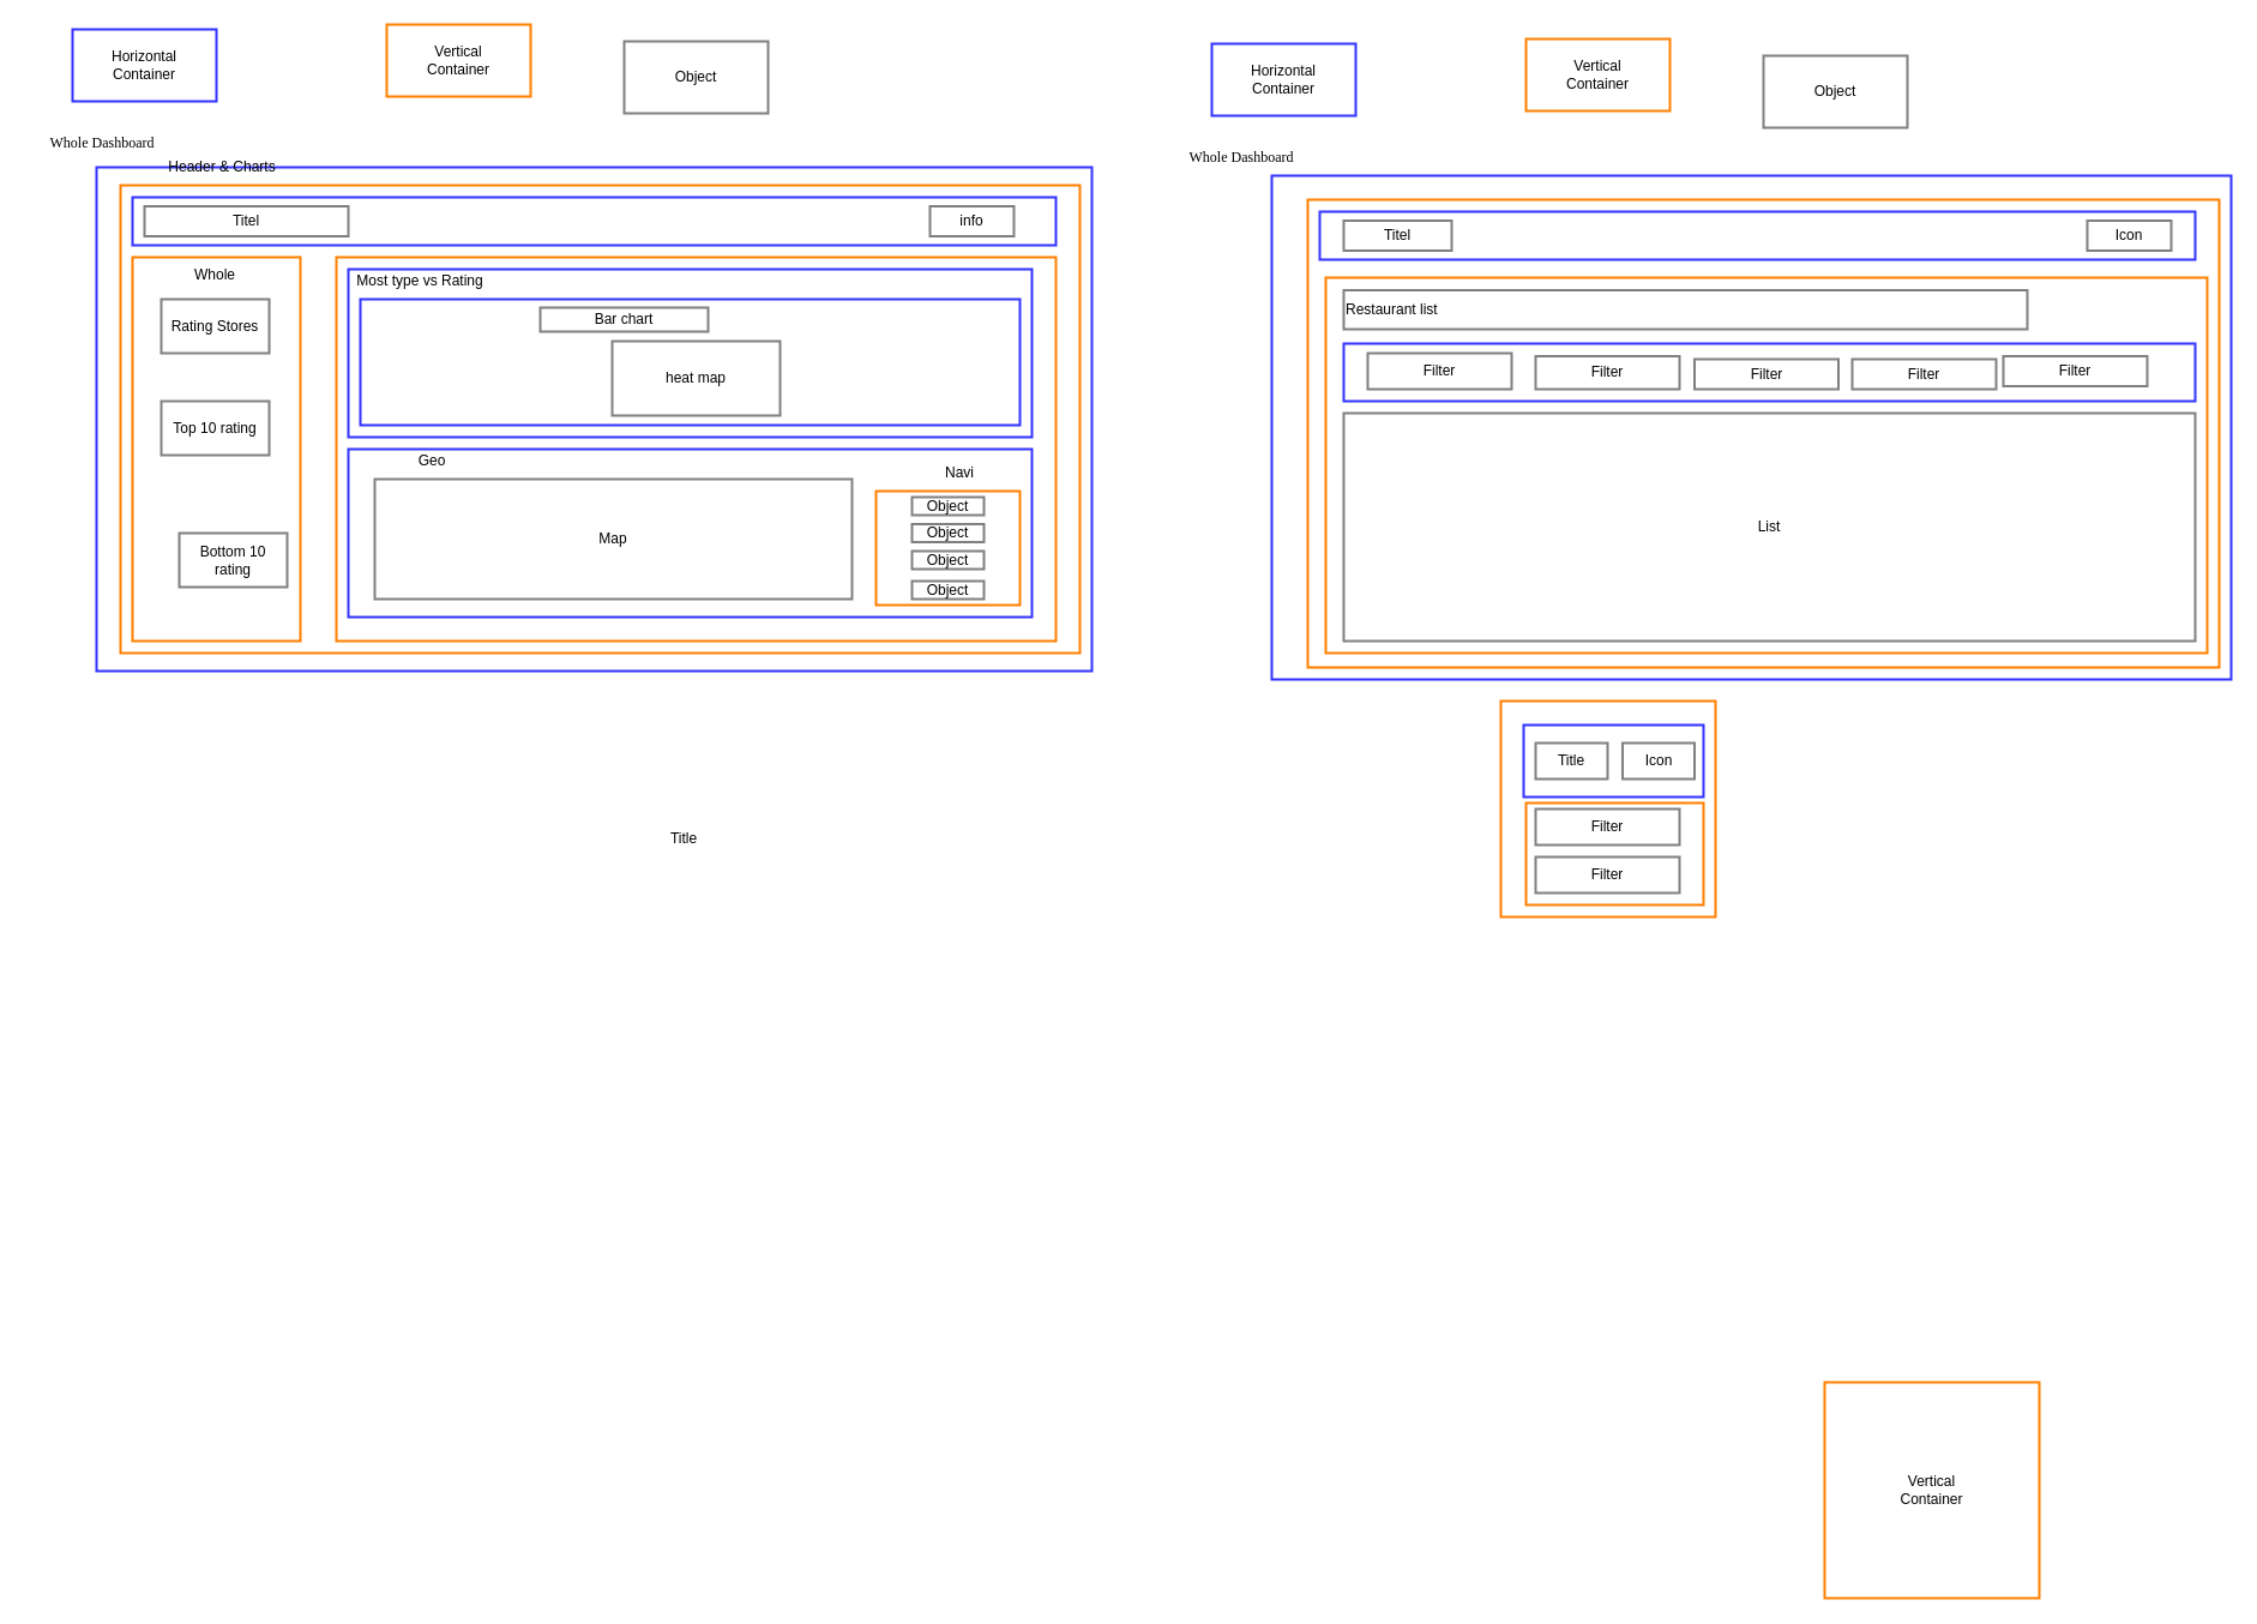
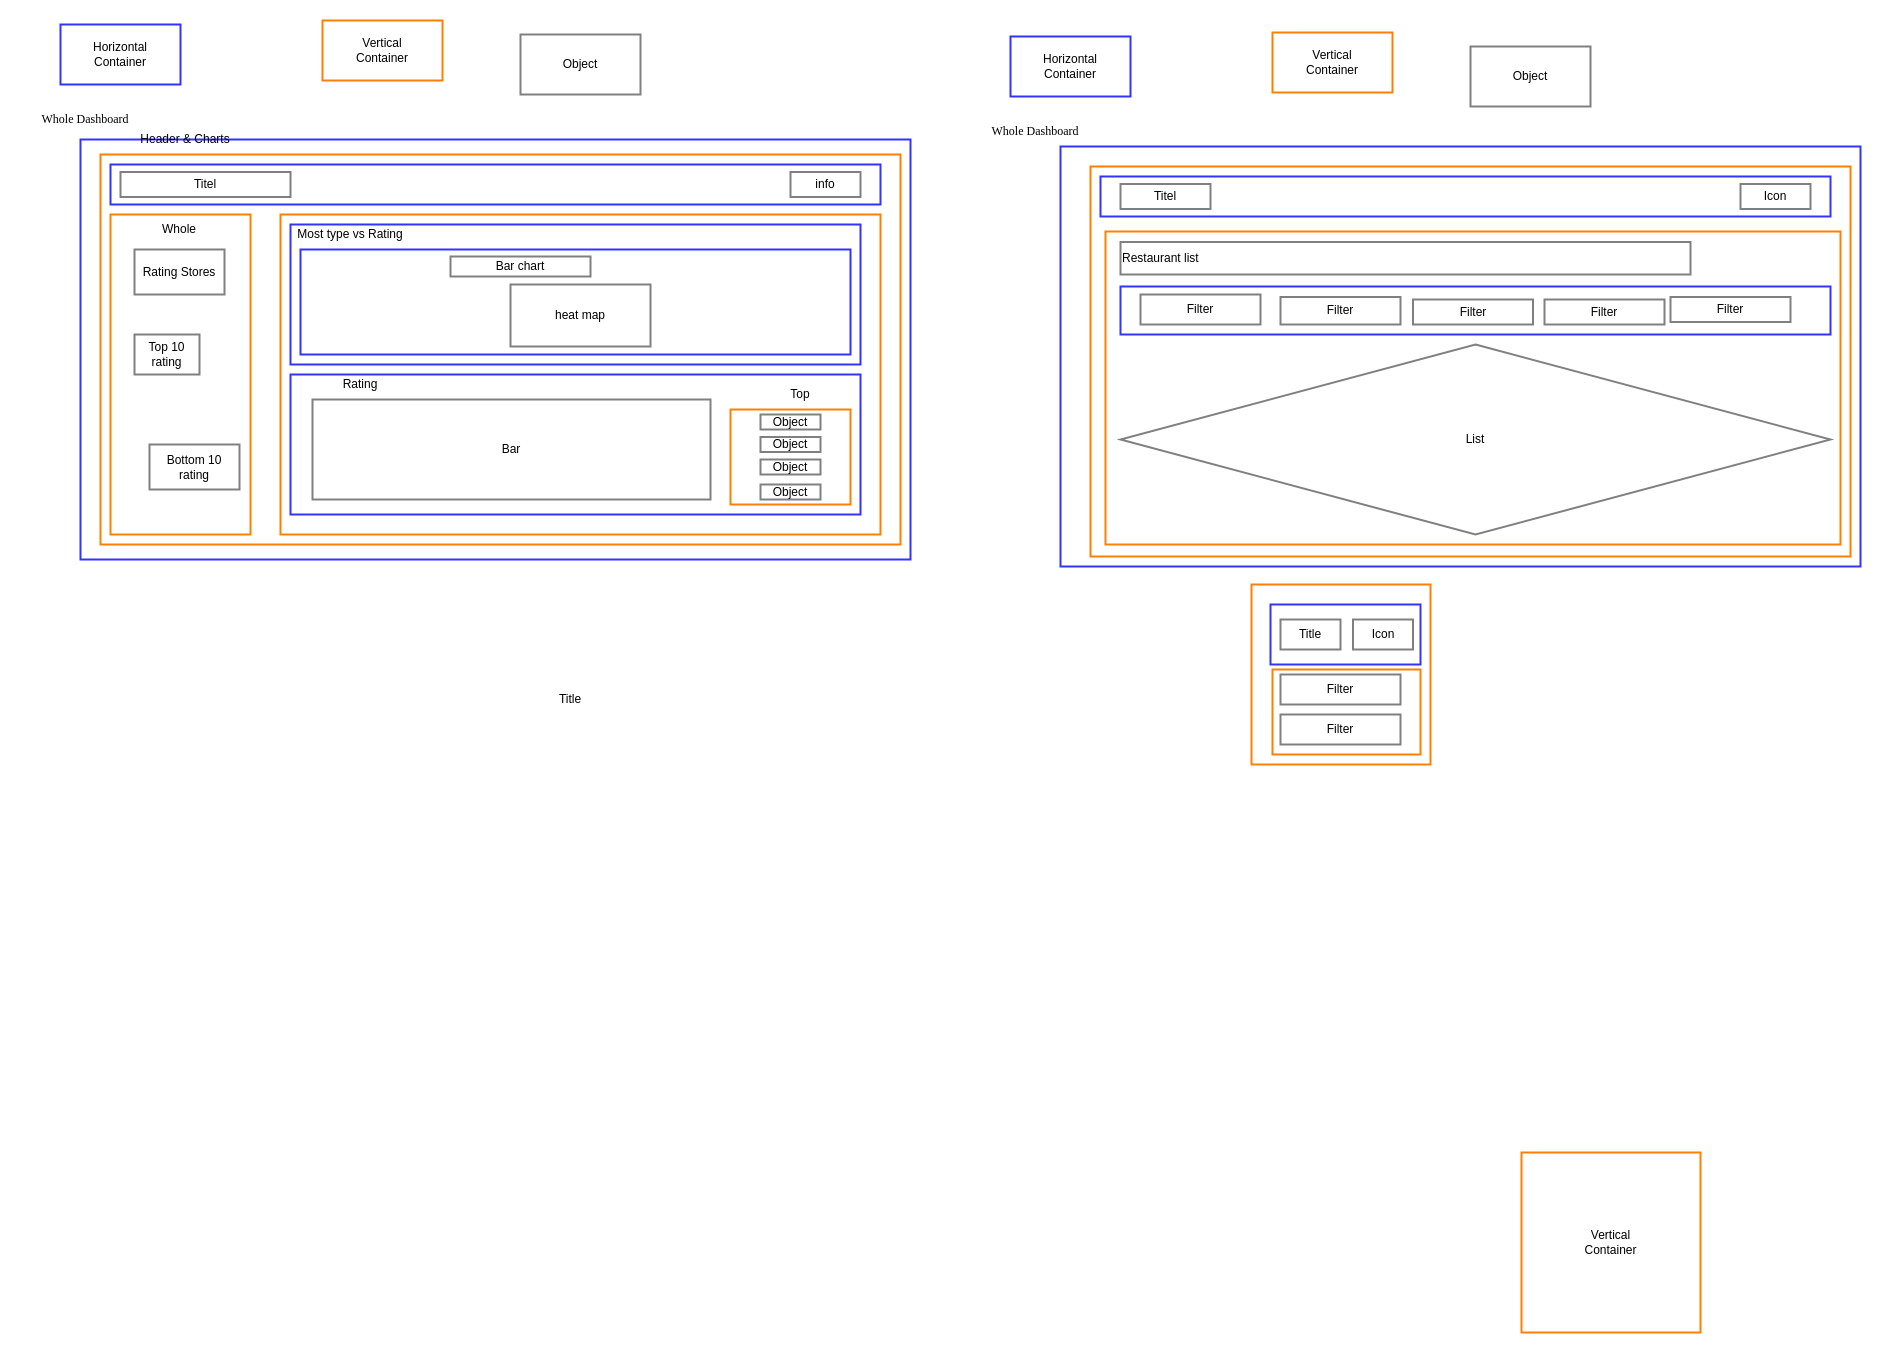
  <mxCell id="0" />
  <mxCell id="1" parent="0" />
  <mxCell id="2" value="" style="rounded=0;whiteSpace=wrap;html=1;fillColor=none;strokeColor=#3333FF;strokeWidth=2;" parent="1" vertex="1"><mxGeometry x="80" y="139" width="830" height="420" as="geometry" /></mxCell>
  <mxCell id="3" value="Vertical&lt;div&gt;&lt;div&gt;Container&lt;/div&gt;&lt;/div&gt;" style="rounded=0;whiteSpace=wrap;html=1;fillColor=none;strokeColor=#FF8000;strokeWidth=2;" parent="1" vertex="1"><mxGeometry x="322" y="20" width="120" height="60" as="geometry" /></mxCell>
  <mxCell id="4" value="Object" style="rounded=0;whiteSpace=wrap;html=1;fillColor=none;strokeColor=#808080;strokeWidth=2;" parent="1" vertex="1"><mxGeometry x="520" y="34" width="120" height="60" as="geometry" /></mxCell>
  <mxCell id="5" value="Horizontal&lt;div&gt;Container&lt;/div&gt;" style="rounded=0;whiteSpace=wrap;html=1;fillColor=none;strokeColor=#3333FF;strokeWidth=2;" parent="1" vertex="1"><mxGeometry x="60" y="24" width="120" height="60" as="geometry" /></mxCell>
  <mxCell id="6" value="&lt;font face=&quot;Comic Sans MS&quot;&gt;Whole Dashboard&lt;/font&gt;" style="text;html=1;align=center;verticalAlign=middle;whiteSpace=wrap;rounded=0;" parent="1" vertex="1"><mxGeometry x="20" y="104" width="130" height="30" as="geometry" /></mxCell>
  <mxCell id="7" value="&lt;div&gt;&lt;br&gt;&lt;/div&gt;" style="rounded=0;whiteSpace=wrap;html=1;fillColor=none;strokeColor=#FF8000;strokeWidth=2;" parent="1" vertex="1"><mxGeometry x="100" y="154" width="800" height="390" as="geometry" /></mxCell>
  <mxCell id="8" value="Header &amp;amp; Charts" style="text;html=1;align=center;verticalAlign=middle;whiteSpace=wrap;rounded=0;" parent="1" vertex="1"><mxGeometry x="115" y="124" width="140" height="30" as="geometry" /></mxCell>
  <mxCell id="9" value="" style="rounded=0;whiteSpace=wrap;html=1;fillColor=none;strokeColor=#3333FF;strokeWidth=2;" parent="1" vertex="1"><mxGeometry x="110" y="164" width="770" height="40" as="geometry" /></mxCell>
  <mxCell id="10" value="Titel" style="rounded=0;whiteSpace=wrap;html=1;fillColor=none;strokeColor=#808080;strokeWidth=2;" parent="1" vertex="1"><mxGeometry x="120" y="171.5" width="170" height="25" as="geometry" /></mxCell>
- <mxCell id="11" value="info" style="rounded=0;whiteSpace=wrap;html=1;fillColor=none;strokeColor=#808080;strokeWidth=2;" parent="1" vertex="1"><mxGeometry x="775" y="171.5" width="70" height="25" as="geometry" /></mxCell>
+ <mxCell id="11" value="info" style="rounded=0;whiteSpace=wrap;html=1;fillColor=none;strokeColor=#808080;strokeWidth=2;" parent="1" vertex="1"><mxGeometry x="790" y="171.5" width="70" height="25" as="geometry" /></mxCell>
  <mxCell id="12" value="" style="rounded=0;whiteSpace=wrap;html=1;fillColor=none;strokeColor=#FF8000;strokeWidth=2;" parent="1" vertex="1"><mxGeometry x="110" y="214" width="140" height="320" as="geometry" /></mxCell>
  <mxCell id="13" value="Whole" style="text;html=1;align=center;verticalAlign=middle;whiteSpace=wrap;rounded=0;" parent="1" vertex="1"><mxGeometry x="109" y="214" width="140" height="30" as="geometry" /></mxCell>
  <mxCell id="14" value="Rating Stores" style="rounded=0;whiteSpace=wrap;html=1;fillColor=none;strokeColor=#808080;strokeWidth=2;" parent="1" vertex="1"><mxGeometry x="134" y="249" width="90" height="45" as="geometry" /></mxCell>
- <mxCell id="15" value="Top 10 rating" style="rounded=0;whiteSpace=wrap;html=1;fillColor=none;strokeColor=#808080;strokeWidth=2;" parent="1" vertex="1"><mxGeometry x="134" y="334" width="90" height="45" as="geometry" /></mxCell>
+ <mxCell id="15" value="Top 10 rating" style="rounded=0;whiteSpace=wrap;html=1;fillColor=none;strokeColor=#808080;strokeWidth=2;" parent="1" vertex="1"><mxGeometry x="134" y="334" width="65" height="40" as="geometry" /></mxCell>
  <mxCell id="16" value="Bottom 10 rating" style="rounded=0;whiteSpace=wrap;html=1;fillColor=none;strokeColor=#808080;strokeWidth=2;" parent="1" vertex="1"><mxGeometry x="149" y="444" width="90" height="45" as="geometry" /></mxCell>
  <mxCell id="17" value="" style="rounded=0;whiteSpace=wrap;html=1;fillColor=none;strokeColor=#FF8000;strokeWidth=2;" parent="1" vertex="1"><mxGeometry x="280" y="214" width="600" height="320" as="geometry" /></mxCell>
  <mxCell id="18" value="" style="rounded=0;whiteSpace=wrap;html=1;fillColor=none;strokeColor=#3333FF;strokeWidth=2;" parent="1" vertex="1"><mxGeometry x="290" y="224" width="570" height="140" as="geometry" /></mxCell>
  <mxCell id="19" value="&lt;div&gt;&lt;br&gt;&lt;/div&gt;" style="rounded=0;whiteSpace=wrap;html=1;fillColor=none;strokeColor=#3333FF;strokeWidth=2;" parent="1" vertex="1"><mxGeometry x="290" y="374" width="570" height="140" as="geometry" /></mxCell>
  <mxCell id="20" value="" style="rounded=0;whiteSpace=wrap;html=1;fillColor=none;strokeColor=#3333FF;strokeWidth=2;" parent="1" vertex="1"><mxGeometry x="300" y="249" width="550" height="105" as="geometry" /></mxCell>
  <mxCell id="21" value="Most type vs Rating" style="text;html=1;align=center;verticalAlign=middle;whiteSpace=wrap;rounded=0;" parent="1" vertex="1"><mxGeometry x="280" y="219" width="140" height="30" as="geometry" /></mxCell>
  <mxCell id="22" value="heat map" style="rounded=0;whiteSpace=wrap;html=1;fillColor=none;strokeColor=#808080;strokeWidth=2;" parent="1" vertex="1"><mxGeometry x="510" y="284" width="140" height="62" as="geometry" /></mxCell>
  <mxCell id="23" value="Bar chart" style="rounded=0;whiteSpace=wrap;html=1;fillColor=none;strokeColor=#808080;strokeWidth=2;" parent="1" vertex="1"><mxGeometry x="450" y="256" width="140" height="20" as="geometry" /></mxCell>
- <mxCell id="24" value="Map" style="rounded=0;whiteSpace=wrap;html=1;fillColor=none;strokeColor=#808080;strokeWidth=2;" parent="1" vertex="1"><mxGeometry x="312" y="399" width="398" height="100" as="geometry" /></mxCell>
- <mxCell id="25" value="Geo" style="text;html=1;align=center;verticalAlign=middle;whiteSpace=wrap;rounded=0;" parent="1" vertex="1"><mxGeometry x="290" y="369" width="140" height="30" as="geometry" /></mxCell>
+ <mxCell id="24" value="Bar" style="rounded=0;whiteSpace=wrap;html=1;fillColor=none;strokeColor=#808080;strokeWidth=2;" parent="1" vertex="1"><mxGeometry x="312" y="399" width="398" height="100" as="geometry" /></mxCell>
+ <mxCell id="25" value="Rating" style="text;html=1;align=center;verticalAlign=middle;whiteSpace=wrap;rounded=0;" parent="1" vertex="1"><mxGeometry x="290" y="369" width="140" height="30" as="geometry" /></mxCell>
  <mxCell id="26" value="Title" style="text;html=1;align=center;verticalAlign=middle;whiteSpace=wrap;rounded=0;" parent="1" vertex="1"><mxGeometry x="500" y="684" width="140" height="30" as="geometry" /></mxCell>
  <mxCell id="27" value="" style="rounded=0;whiteSpace=wrap;html=1;fillColor=none;strokeColor=#3333FF;strokeWidth=2;" parent="1" vertex="1"><mxGeometry x="1060" y="146" width="800" height="420" as="geometry" /></mxCell>
  <mxCell id="28" value="Vertical&lt;div&gt;&lt;div&gt;Container&lt;/div&gt;&lt;/div&gt;" style="rounded=0;whiteSpace=wrap;html=1;fillColor=none;strokeColor=#FF8000;strokeWidth=2;" parent="1" vertex="1"><mxGeometry x="1272" y="32" width="120" height="60" as="geometry" /></mxCell>
  <mxCell id="29" value="Object" style="rounded=0;whiteSpace=wrap;html=1;fillColor=none;strokeColor=#808080;strokeWidth=2;" parent="1" vertex="1"><mxGeometry x="1470" y="46" width="120" height="60" as="geometry" /></mxCell>
  <mxCell id="30" value="Horizontal&lt;div&gt;Container&lt;/div&gt;" style="rounded=0;whiteSpace=wrap;html=1;fillColor=none;strokeColor=#3333FF;strokeWidth=2;" parent="1" vertex="1"><mxGeometry x="1010" y="36" width="120" height="60" as="geometry" /></mxCell>
  <mxCell id="31" value="&lt;font face=&quot;Comic Sans MS&quot;&gt;Whole Dashboard&lt;/font&gt;" style="text;html=1;align=center;verticalAlign=middle;whiteSpace=wrap;rounded=0;" parent="1" vertex="1"><mxGeometry x="970" y="116" width="130" height="30" as="geometry" /></mxCell>
  <mxCell id="32" value="&lt;div&gt;&lt;br&gt;&lt;/div&gt;" style="rounded=0;whiteSpace=wrap;html=1;fillColor=none;strokeColor=#FF8000;strokeWidth=2;" parent="1" vertex="1"><mxGeometry x="1090" y="166" width="760" height="390" as="geometry" /></mxCell>
  <mxCell id="33" value="" style="rounded=0;whiteSpace=wrap;html=1;fillColor=none;strokeColor=#3333FF;strokeWidth=2;" parent="1" vertex="1"><mxGeometry x="1100" y="176" width="730" height="40" as="geometry" /></mxCell>
  <mxCell id="34" value="Titel" style="rounded=0;whiteSpace=wrap;html=1;fillColor=none;strokeColor=#808080;strokeWidth=2;" parent="1" vertex="1"><mxGeometry x="1120" y="183.5" width="90" height="25" as="geometry" /></mxCell>
  <mxCell id="35" value="Icon" style="rounded=0;whiteSpace=wrap;html=1;fillColor=none;strokeColor=#808080;strokeWidth=2;" parent="1" vertex="1"><mxGeometry x="1740" y="183.5" width="70" height="25" as="geometry" /></mxCell>
  <mxCell id="36" value="" style="rounded=0;whiteSpace=wrap;html=1;fillColor=none;strokeColor=#FF8000;strokeWidth=2;" parent="1" vertex="1"><mxGeometry x="1105" y="231" width="735" height="313" as="geometry" /></mxCell>
  <mxCell id="37" value="Restaurant list" style="rounded=0;whiteSpace=wrap;html=1;fillColor=none;strokeColor=#808080;strokeWidth=2;align=left;" parent="1" vertex="1"><mxGeometry x="1120" y="241.5" width="570" height="32.5" as="geometry" /></mxCell>
  <mxCell id="38" value="" style="rounded=0;whiteSpace=wrap;html=1;fillColor=none;strokeColor=#3333FF;strokeWidth=2;" parent="1" vertex="1"><mxGeometry x="1120" y="286" width="710" height="48" as="geometry" /></mxCell>
  <mxCell id="39" value="Filter" style="rounded=0;whiteSpace=wrap;html=1;fillColor=none;strokeColor=#808080;strokeWidth=2;" parent="1" vertex="1"><mxGeometry x="1140" y="294" width="120" height="30" as="geometry" /></mxCell>
  <mxCell id="40" value="Filter" style="rounded=0;whiteSpace=wrap;html=1;fillColor=none;strokeColor=#808080;strokeWidth=2;" parent="1" vertex="1"><mxGeometry x="1280" y="296.5" width="120" height="27.5" as="geometry" /></mxCell>
  <mxCell id="41" value="Filter" style="rounded=0;whiteSpace=wrap;html=1;fillColor=none;strokeColor=#808080;strokeWidth=2;" parent="1" vertex="1"><mxGeometry x="1412.5" y="299" width="120" height="25" as="geometry" /></mxCell>
  <mxCell id="42" value="Filter" style="rounded=0;whiteSpace=wrap;html=1;fillColor=none;strokeColor=#808080;strokeWidth=2;" parent="1" vertex="1"><mxGeometry x="1670" y="296.5" width="120" height="25" as="geometry" /></mxCell>
- <mxCell id="43" value="List" style="rounded=0;whiteSpace=wrap;html=1;fillColor=none;strokeColor=#808080;strokeWidth=2;" parent="1" vertex="1"><mxGeometry x="1120" y="344" width="710" height="190" as="geometry" /></mxCell>
+ <mxCell id="43" value="List" style="rhombus;whiteSpace=wrap;html=1;fillColor=none;strokeColor=#808080;strokeWidth=2;" parent="1" vertex="1"><mxGeometry x="1120" y="344" width="710" height="190" as="geometry" /></mxCell>
  <mxCell id="44" style="edgeStyle=orthogonalEdgeStyle;rounded=0;orthogonalLoop=1;jettySize=auto;html=1;exitX=0.5;exitY=1;exitDx=0;exitDy=0;" parent="1" source="41" target="41" edge="1"><mxGeometry relative="1" as="geometry" /></mxCell>
  <mxCell id="45" value="" style="rounded=0;whiteSpace=wrap;html=1;fillColor=none;strokeColor=#FF8000;strokeWidth=2;" parent="1" vertex="1"><mxGeometry x="1251" y="584" width="179" height="180" as="geometry" /></mxCell>
  <mxCell id="46" value="Vertical&lt;div&gt;&lt;div&gt;Container&lt;/div&gt;&lt;/div&gt;" style="rounded=0;whiteSpace=wrap;html=1;fillColor=none;strokeColor=#FF8000;strokeWidth=2;" parent="1" vertex="1"><mxGeometry x="1521" y="1152" width="179" height="180" as="geometry" /></mxCell>
  <mxCell id="47" value="&lt;br&gt;&lt;div&gt;&lt;br&gt;&lt;/div&gt;" style="rounded=0;whiteSpace=wrap;html=1;fillColor=none;strokeColor=#3333FF;strokeWidth=2;" parent="1" vertex="1"><mxGeometry x="1270" y="604" width="150" height="60" as="geometry" /></mxCell>
  <mxCell id="48" value="Title" style="rounded=0;whiteSpace=wrap;html=1;fillColor=none;strokeColor=#808080;strokeWidth=2;" parent="1" vertex="1"><mxGeometry x="1280" y="619" width="60" height="30" as="geometry" /></mxCell>
  <mxCell id="49" value="Icon" style="rounded=0;whiteSpace=wrap;html=1;fillColor=none;strokeColor=#808080;strokeWidth=2;" parent="1" vertex="1"><mxGeometry x="1352.5" y="619" width="60" height="30" as="geometry" /></mxCell>
  <mxCell id="50" value="" style="rounded=0;whiteSpace=wrap;html=1;fillColor=none;strokeColor=#FF8000;strokeWidth=2;" parent="1" vertex="1"><mxGeometry x="1272" y="669" width="148" height="85" as="geometry" /></mxCell>
  <mxCell id="51" value="Filter" style="rounded=0;whiteSpace=wrap;html=1;fillColor=none;strokeColor=#808080;strokeWidth=2;" parent="1" vertex="1"><mxGeometry x="1280" y="674" width="120" height="30" as="geometry" /></mxCell>
  <mxCell id="52" value="Filter" style="rounded=0;whiteSpace=wrap;html=1;fillColor=none;strokeColor=#808080;strokeWidth=2;" parent="1" vertex="1"><mxGeometry x="1280" y="714" width="120" height="30" as="geometry" /></mxCell>
- <mxCell id="53" value="Navi" style="text;html=1;align=center;verticalAlign=middle;whiteSpace=wrap;rounded=0;" vertex="1" parent="1"><mxGeometry x="770" y="379" width="60" height="30" as="geometry" /></mxCell>
+ <mxCell id="53" value="Top" style="text;html=1;align=center;verticalAlign=middle;whiteSpace=wrap;rounded=0;" vertex="1" parent="1"><mxGeometry x="770" y="379" width="60" height="30" as="geometry" /></mxCell>
  <mxCell id="54" value="" style="rounded=0;whiteSpace=wrap;html=1;fillColor=none;strokeColor=#FF8000;strokeWidth=2;" vertex="1" parent="1"><mxGeometry x="730" y="409" width="120" height="95" as="geometry" /></mxCell>
  <mxCell id="55" value="Object" style="rounded=0;whiteSpace=wrap;html=1;fillColor=none;strokeColor=#808080;strokeWidth=2;" vertex="1" parent="1"><mxGeometry x="760" y="414" width="60" height="15" as="geometry" /></mxCell>
  <mxCell id="56" value="Object" style="rounded=0;whiteSpace=wrap;html=1;fillColor=none;strokeColor=#808080;strokeWidth=2;" vertex="1" parent="1"><mxGeometry x="760" y="436.5" width="60" height="15" as="geometry" /></mxCell>
  <mxCell id="57" value="Object" style="rounded=0;whiteSpace=wrap;html=1;fillColor=none;strokeColor=#808080;strokeWidth=2;" vertex="1" parent="1"><mxGeometry x="760" y="459" width="60" height="15" as="geometry" /></mxCell>
  <mxCell id="58" value="Object" style="rounded=0;whiteSpace=wrap;html=1;fillColor=none;strokeColor=#808080;strokeWidth=2;" vertex="1" parent="1"><mxGeometry x="760" y="484" width="60" height="15" as="geometry" /></mxCell>
  <mxCell id="59" value="Filter" style="rounded=0;whiteSpace=wrap;html=1;fillColor=none;strokeColor=#808080;strokeWidth=2;" vertex="1" parent="1"><mxGeometry x="1544" y="299" width="120" height="25" as="geometry" /></mxCell>
